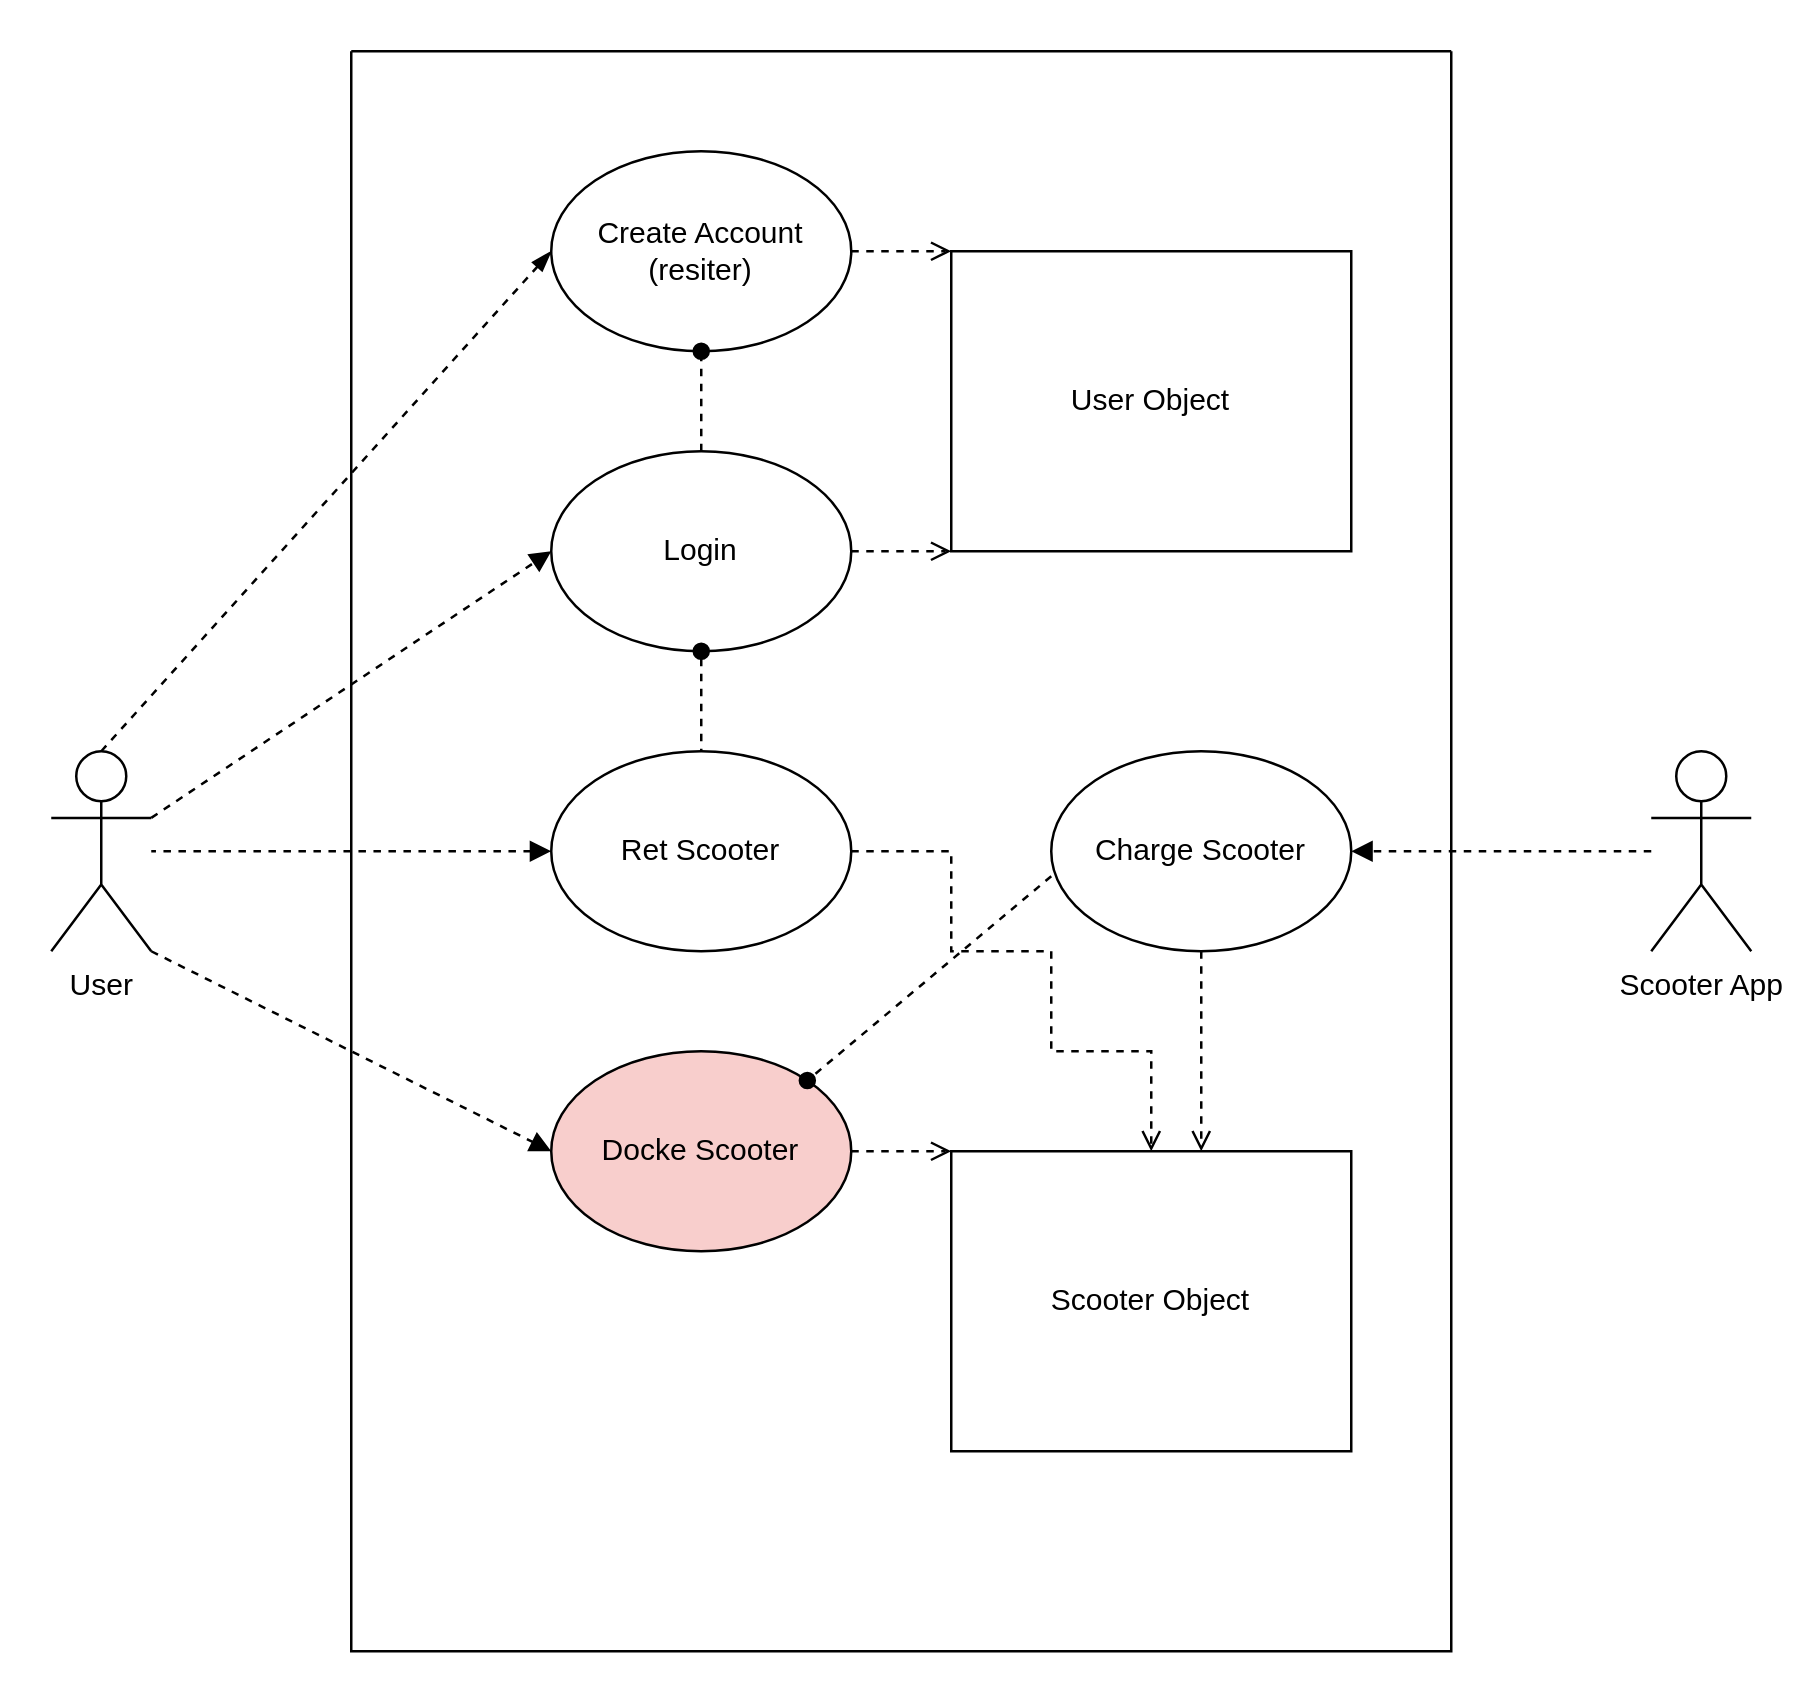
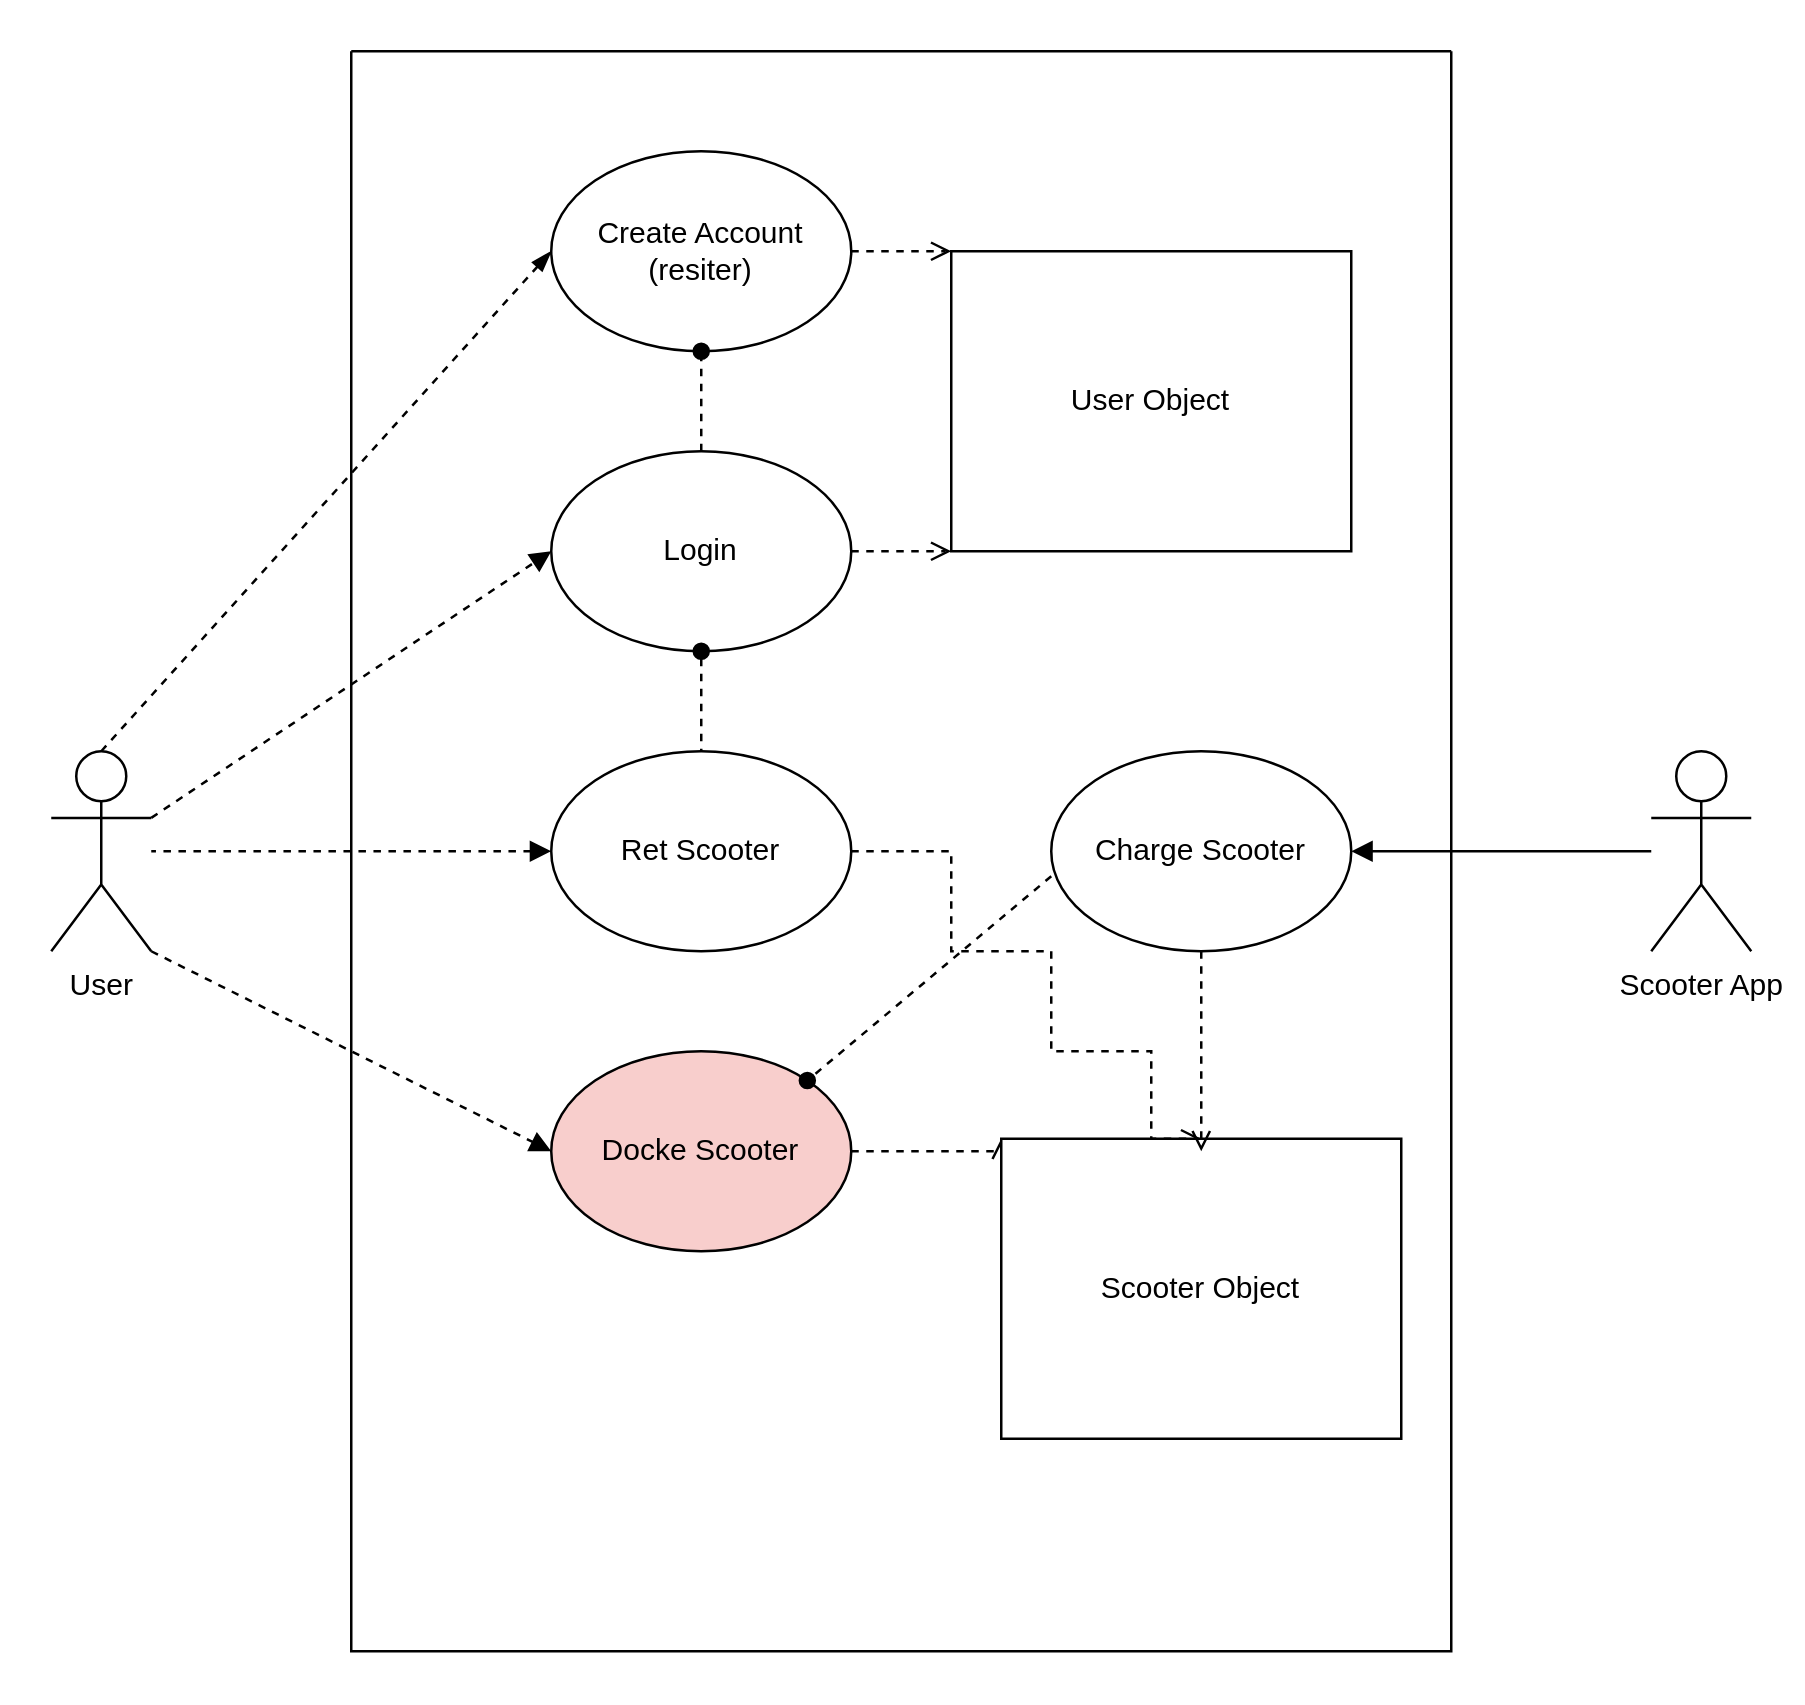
  <mxCell id="0" />
  <mxCell id="1" parent="0" />
  <mxCell id="2" value="" style="swimlane;startSize=0;" vertex="1" parent="1"><mxGeometry x="140" y="20" width="440" height="640" as="geometry" /></mxCell>
  <mxCell id="3" style="edgeStyle=orthogonalEdgeStyle;rounded=0;orthogonalLoop=1;jettySize=auto;html=1;exitX=1;exitY=0.5;exitDx=0;exitDy=0;entryX=0;entryY=1;entryDx=0;entryDy=0;dashed=1;startArrow=none;startFill=0;endArrow=open;endFill=0;" edge="1" parent="2" source="4" target="11"><mxGeometry relative="1" as="geometry"><Array as="points"><mxPoint x="230" y="200" /><mxPoint x="230" y="200" /></Array></mxGeometry></mxCell>
  <mxCell id="4" value="Login&lt;span style=&quot;color: rgba(0, 0, 0, 0); font-family: monospace; font-size: 0px; text-align: start;&quot;&gt;%3CmxGraphModel%3E%3Croot%3E%3CmxCell%20id%3D%220%22%2F%3E%3CmxCell%20id%3D%221%22%20parent%3D%220%22%2F%3E%3CmxCell%20id%3D%222%22%20value%3D%22Scooter%26lt%3Bspan%20style%3D%26quot%3Bcolor%3A%20rgba(0%2C%200%2C%200%2C%200)%3B%20font-family%3A%20monospace%3B%20font-size%3A%200px%3B%20text-align%3A%20start%3B%26quot%3B%26gt%3B%253CmxGraphModel%253E%253Croot%253E%253CmxCell%2520id%253D%25220%2522%252F%253E%253CmxCell%2520id%253D%25221%2522%2520parent%253D%25220%2522%252F%253E%253CmxCell%2520id%253D%25222%2522%2520value%253D%2522Actor%2522%2520style%253D%2522shape%253DumlActor%253BverticalLabelPosition%253Dbottom%253BverticalAlign%253Dtop%253Bhtml%253D1%253BoutlineConnect%253D0%253B%2522%2520vertex%253D%25221%2522%2520parent%253D%25221%2522%253E%253CmxGeometry%2520x%253D%252280%2522%2520y%253D%2522160%2522%2520width%253D%252240%2522%2520height%253D%252270%2522%2520as%253D%2522geometry%2522%252F%253E%253C%252FmxCell%253E%253C%252Froot%253E%253C%252FmxGraphModel%253E%26lt%3B%2Fspan%26gt%3B%22%20style%3D%22shape%3DumlActor%3BverticalLabelPosition%3Dbottom%3BverticalAlign%3Dtop%3Bhtml%3D1%3BoutlineConnect%3D0%3B%22%20vertex%3D%221%22%20parent%3D%221%22%3E%3CmxGeometry%20x%3D%2280%22%20y%3D%22480%22%20width%3D%2240%22%20height%3D%2280%22%20as%3D%22geometry%22%2F%3E%3C%2FmxCell%3E%3C%2Froot%3E%3C%2FmxGraphModel%3E&lt;/span&gt;" style="ellipse;whiteSpace=wrap;html=1;" vertex="1" parent="2"><mxGeometry x="80" y="160" width="120" height="80" as="geometry" /></mxCell>
  <mxCell id="5" style="edgeStyle=orthogonalEdgeStyle;rounded=0;orthogonalLoop=1;jettySize=auto;html=1;exitX=1;exitY=0.5;exitDx=0;exitDy=0;entryX=0;entryY=0;entryDx=0;entryDy=0;dashed=1;startArrow=none;startFill=0;endArrow=open;endFill=0;" edge="1" parent="2" source="6" target="11"><mxGeometry relative="1" as="geometry"><Array as="points"><mxPoint x="230" y="80" /><mxPoint x="230" y="80" /></Array></mxGeometry></mxCell>
  <mxCell id="6" value="Create Account&lt;br&gt;(resiter)" style="ellipse;whiteSpace=wrap;html=1;" vertex="1" parent="2"><mxGeometry x="80" y="40" width="120" height="80" as="geometry" /></mxCell>
  <mxCell id="7" style="edgeStyle=orthogonalEdgeStyle;rounded=0;orthogonalLoop=1;jettySize=auto;html=1;exitX=1;exitY=0.5;exitDx=0;exitDy=0;entryX=0.5;entryY=0;entryDx=0;entryDy=0;dashed=1;strokeWidth=1;startArrow=none;startFill=0;endArrow=open;endFill=0;" edge="1" parent="2" source="8" target="14"><mxGeometry relative="1" as="geometry"><Array as="points"><mxPoint x="240" y="320" /><mxPoint x="240" y="360" /><mxPoint x="280" y="360" /><mxPoint x="280" y="400" /><mxPoint x="320" y="400" /></Array></mxGeometry></mxCell>
  <mxCell id="8" value="Ret Scooter" style="ellipse;whiteSpace=wrap;html=1;" vertex="1" parent="2"><mxGeometry x="80" y="280" width="120" height="80" as="geometry" /></mxCell>
  <mxCell id="9" style="edgeStyle=orthogonalEdgeStyle;rounded=0;orthogonalLoop=1;jettySize=auto;html=1;exitX=1;exitY=0.5;exitDx=0;exitDy=0;entryX=0;entryY=0;entryDx=0;entryDy=0;dashed=1;strokeWidth=1;startArrow=none;startFill=0;endArrow=open;endFill=0;" edge="1" parent="2" source="10" target="14"><mxGeometry relative="1" as="geometry"><Array as="points"><mxPoint x="230" y="440" /><mxPoint x="230" y="440" /></Array></mxGeometry></mxCell>
  <mxCell id="10" value="Docke Scooter" style="ellipse;whiteSpace=wrap;html=1;fillColor=#f8cecc;" vertex="1" parent="2"><mxGeometry x="80" y="400" width="120" height="80" as="geometry" /></mxCell>
  <mxCell id="11" value="User Object" style="rounded=0;whiteSpace=wrap;html=1;" vertex="1" parent="2"><mxGeometry x="240" y="80" width="160" height="120" as="geometry" /></mxCell>
  <mxCell id="12" style="edgeStyle=orthogonalEdgeStyle;rounded=0;orthogonalLoop=1;jettySize=auto;html=1;exitX=0.5;exitY=0;exitDx=0;exitDy=0;entryX=0.5;entryY=1;entryDx=0;entryDy=0;startArrow=none;startFill=0;endArrow=oval;endFill=1;dashed=1;" edge="1" parent="2" source="4" target="6"><mxGeometry relative="1" as="geometry" /></mxCell>
  <mxCell id="13" style="edgeStyle=orthogonalEdgeStyle;rounded=0;orthogonalLoop=1;jettySize=auto;html=1;exitX=0.5;exitY=1;exitDx=0;exitDy=0;entryX=0.5;entryY=0;entryDx=0;entryDy=0;dashed=1;strokeWidth=1;startArrow=oval;startFill=1;endArrow=none;endFill=0;" edge="1" parent="2" source="4" target="8"><mxGeometry relative="1" as="geometry"><Array as="points"><mxPoint x="140" y="260" /><mxPoint x="140" y="260" /></Array></mxGeometry></mxCell>
- <mxCell id="14" value="&lt;span style=&quot;font-weight: normal;&quot;&gt;Scooter Object&lt;/span&gt;" style="rounded=0;whiteSpace=wrap;html=1;fontStyle=1" vertex="1" parent="2"><mxGeometry x="240" y="440" width="160" height="120" as="geometry" /></mxCell>
+ <mxCell id="14" value="&lt;span style=&quot;font-weight: normal;&quot;&gt;Scooter Object&lt;/span&gt;" style="rounded=0;whiteSpace=wrap;html=1;fontStyle=1" vertex="1" parent="2"><mxGeometry x="260" y="435" width="160" height="120" as="geometry" /></mxCell>
  <mxCell id="15" style="edgeStyle=none;rounded=0;orthogonalLoop=1;jettySize=auto;html=1;exitX=0.5;exitY=1;exitDx=0;exitDy=0;dashed=1;strokeWidth=1;startArrow=none;startFill=0;endArrow=open;endFill=0;" edge="1" parent="2" source="16"><mxGeometry relative="1" as="geometry"><mxPoint x="340" y="440" as="targetPoint" /></mxGeometry></mxCell>
  <mxCell id="16" value="Charge Scooter" style="ellipse;whiteSpace=wrap;html=1;" vertex="1" parent="2"><mxGeometry x="280" y="280" width="120" height="80" as="geometry" /></mxCell>
  <mxCell id="17" value="User" style="shape=umlActor;verticalLabelPosition=bottom;verticalAlign=top;html=1;outlineConnect=0;" vertex="1" parent="1"><mxGeometry x="20" y="300" width="40" height="80" as="geometry" /></mxCell>
- <mxCell id="18" style="rounded=0;orthogonalLoop=1;jettySize=auto;html=1;entryX=1;entryY=0.5;entryDx=0;entryDy=0;dashed=1;strokeWidth=1;startArrow=none;startFill=0;endArrow=block;endFill=1;" edge="1" parent="1" source="19" target="16"><mxGeometry relative="1" as="geometry" /></mxCell>
+ <mxCell id="18" style="rounded=0;orthogonalLoop=1;jettySize=auto;html=1;entryX=1;entryY=0.5;entryDx=0;entryDy=0;dashed=0;strokeWidth=1;startArrow=none;startFill=0;endArrow=block;endFill=1;" edge="1" parent="1" source="19" target="16"><mxGeometry relative="1" as="geometry" /></mxCell>
  <mxCell id="19" value="Scooter App" style="shape=umlActor;verticalLabelPosition=bottom;verticalAlign=top;html=1;outlineConnect=0;" vertex="1" parent="1"><mxGeometry x="660" y="300" width="40" height="80" as="geometry" /></mxCell>
  <mxCell id="20" value="" style="endArrow=block;dashed=1;html=1;rounded=0;entryX=0;entryY=0.5;entryDx=0;entryDy=0;startArrow=none;startFill=0;endFill=1;exitX=1;exitY=0.333;exitDx=0;exitDy=0;exitPerimeter=0;" edge="1" parent="1" source="17" target="4"><mxGeometry width="50" height="50" relative="1" as="geometry"><mxPoint x="60" y="210" as="sourcePoint" /><mxPoint x="380" y="320" as="targetPoint" /></mxGeometry></mxCell>
  <mxCell id="21" value="" style="endArrow=blockThin;dashed=1;html=1;strokeWidth=1;rounded=0;entryX=0;entryY=0.5;entryDx=0;entryDy=0;endFill=1;exitX=0.5;exitY=0;exitDx=0;exitDy=0;exitPerimeter=0;" edge="1" parent="1" source="17" target="6"><mxGeometry width="50" height="50" relative="1" as="geometry"><mxPoint x="330" y="370" as="sourcePoint" /><mxPoint x="380" y="320" as="targetPoint" /></mxGeometry></mxCell>
  <mxCell id="22" value="" style="endArrow=none;dashed=1;html=1;rounded=0;strokeWidth=1;exitX=0;exitY=0.5;exitDx=0;exitDy=0;endFill=0;startArrow=block;startFill=1;" edge="1" parent="1" source="8" target="17"><mxGeometry width="50" height="50" relative="1" as="geometry"><mxPoint x="330" y="370" as="sourcePoint" /><mxPoint x="380" y="320" as="targetPoint" /></mxGeometry></mxCell>
  <mxCell id="23" value="" style="endArrow=block;dashed=1;html=1;rounded=0;strokeWidth=1;exitX=1;exitY=1;exitDx=0;exitDy=0;exitPerimeter=0;entryX=0;entryY=0.5;entryDx=0;entryDy=0;endFill=1;" edge="1" parent="1" source="17" target="10"><mxGeometry width="50" height="50" relative="1" as="geometry"><mxPoint x="160" y="290" as="sourcePoint" /><mxPoint x="470" y="300" as="targetPoint" /></mxGeometry></mxCell>
  <mxCell id="24" value="" style="endArrow=oval;dashed=1;html=1;rounded=0;strokeWidth=1;entryX=1;entryY=0;entryDx=0;entryDy=0;startArrow=none;startFill=0;endFill=1;" edge="1" parent="1" target="10"><mxGeometry width="50" height="50" relative="1" as="geometry"><mxPoint x="420" y="350" as="sourcePoint" /><mxPoint x="470" y="300" as="targetPoint" /></mxGeometry></mxCell>
